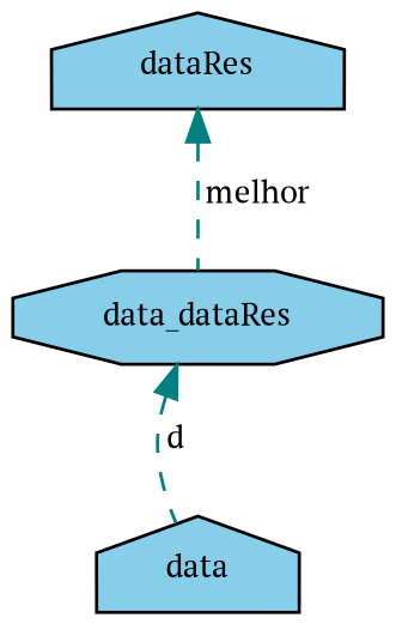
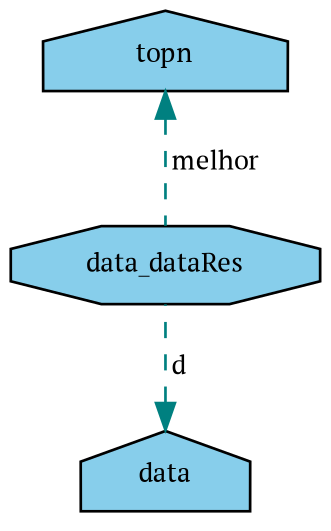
  digraph {
    fontname="PT Serif"
    node [color=black fillcolor=skyblue fontname="PT Serif" fontsize=10 shape=house style=filled]
    edge [color=teal dir=back fontname="PT Serif" fontsize=10 labelfontname=Helvetica labelfontsize=10 style=dashed]
    n1 [fontcolor=black height=0.2 label=data_dataRes shape=octagon width=0.4]
-   n2 [height=0.2 label=dataRes width=0.4]
+   n2 [height=0.2 label=topn width=0.4]
    n3 [height=0.2 label=data width=0.4]
    n2 -> n1 [label=" melhor"]
-   n1 -> n3 [label=" d"]
+   n3 -> n1 [label=" d"]
  }
